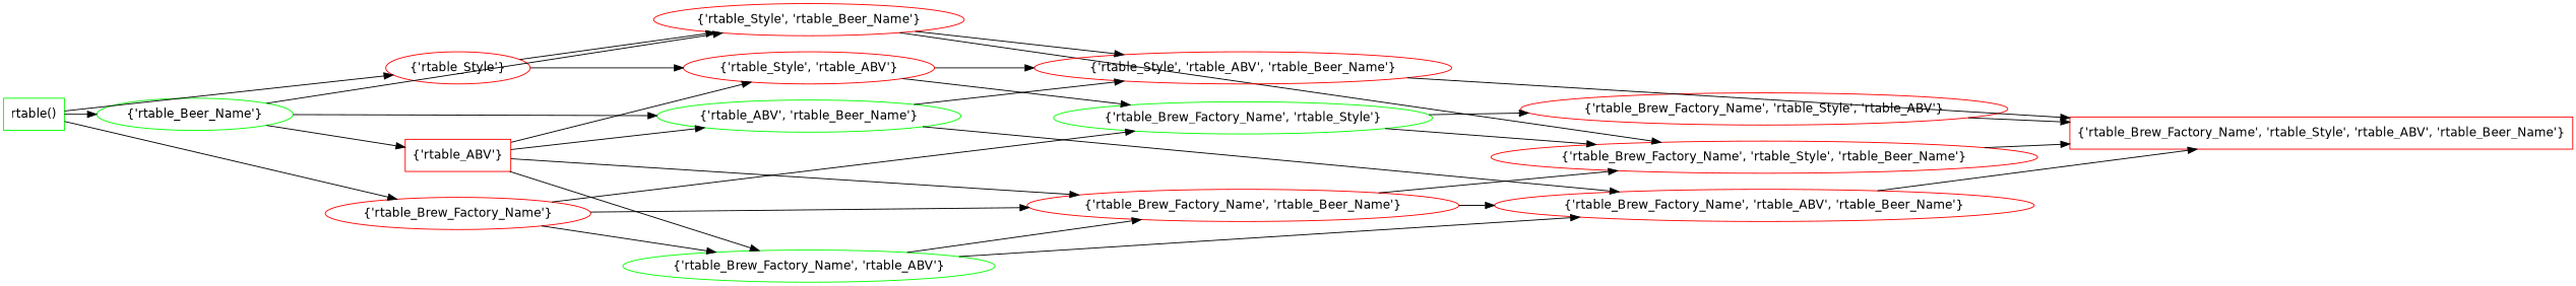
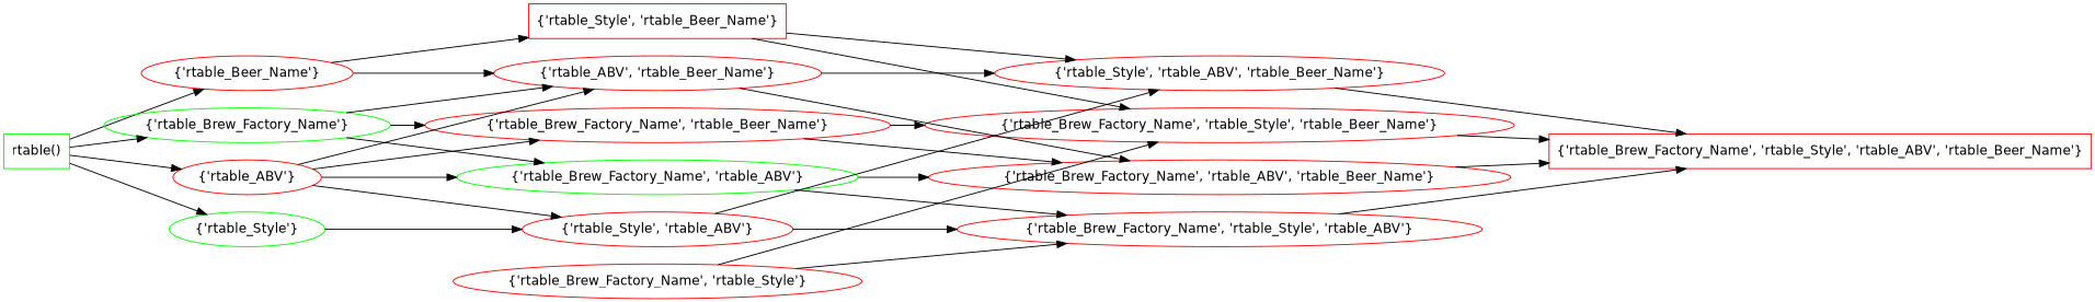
  digraph {
    fontname="DejaVu Sans"
    rankdir=LR
    splines=line
    node [color=red fontname="DejaVu Sans"]
    edge [fontname="DejaVu Sans"]
    "{'rtable_Brew_Factory_Name', 'rtable_Style', 'rtable_ABV', 'rtable_Beer_Name'}" [shape=box]
    n2 [color=green label="rtable()" shape=box]
-   "{'rtable_Beer_Name'}" [color=green]
-   "{'rtable_Brew_Factory_Name'}"
-   "{'rtable_Style'}"
-   "{'rtable_ABV'}" [shape=box]
-   "{'rtable_Style', 'rtable_Beer_Name'}"
-   "{'rtable_ABV', 'rtable_Beer_Name'}" [color=green]
+   "{'rtable_Beer_Name'}"
+   "{'rtable_Brew_Factory_Name'}" [color=green]
+   "{'rtable_Style'}" [color=green]
+   "{'rtable_ABV'}"
+   "{'rtable_Style', 'rtable_Beer_Name'}" [shape=box]
+   "{'rtable_ABV', 'rtable_Beer_Name'}"
    "{'rtable_Brew_Factory_Name', 'rtable_Beer_Name'}"
-   "{'rtable_Brew_Factory_Name', 'rtable_Style'}" [color=green]
+   "{'rtable_Brew_Factory_Name', 'rtable_Style'}"
    "{'rtable_Brew_Factory_Name', 'rtable_ABV'}" [color=green]
    "{'rtable_Style', 'rtable_ABV'}"
    "{'rtable_Brew_Factory_Name', 'rtable_Style', 'rtable_Beer_Name'}"
    "{'rtable_Brew_Factory_Name', 'rtable_ABV', 'rtable_Beer_Name'}"
    "{'rtable_Style', 'rtable_ABV', 'rtable_Beer_Name'}"
    "{'rtable_Brew_Factory_Name', 'rtable_Style', 'rtable_ABV'}"
    n2 -> "{'rtable_Beer_Name'}"
    n2 -> "{'rtable_Brew_Factory_Name'}"
    n2 -> "{'rtable_Style'}"
-   "{'rtable_Beer_Name'}" -> "{'rtable_ABV'}"
+   n2 -> "{'rtable_ABV'}"
    "{'rtable_Beer_Name'}" -> "{'rtable_Style', 'rtable_Beer_Name'}"
    "{'rtable_Beer_Name'}" -> "{'rtable_ABV', 'rtable_Beer_Name'}"
    "{'rtable_Brew_Factory_Name'}" -> "{'rtable_Brew_Factory_Name', 'rtable_Beer_Name'}"
-   "{'rtable_Brew_Factory_Name'}" -> "{'rtable_Brew_Factory_Name', 'rtable_Style'}"
+   "{'rtable_Brew_Factory_Name'}" -> "{'rtable_ABV', 'rtable_Beer_Name'}"
    "{'rtable_Brew_Factory_Name'}" -> "{'rtable_Brew_Factory_Name', 'rtable_ABV'}"
-   "{'rtable_Style'}" -> "{'rtable_Style', 'rtable_Beer_Name'}"
    "{'rtable_Style'}" -> "{'rtable_Style', 'rtable_ABV'}"
    "{'rtable_ABV'}" -> "{'rtable_ABV', 'rtable_Beer_Name'}"
    "{'rtable_ABV'}" -> "{'rtable_Brew_Factory_Name', 'rtable_Beer_Name'}"
    "{'rtable_ABV'}" -> "{'rtable_Brew_Factory_Name', 'rtable_ABV'}"
    "{'rtable_ABV'}" -> "{'rtable_Style', 'rtable_ABV'}"
    "{'rtable_Style', 'rtable_Beer_Name'}" -> "{'rtable_Brew_Factory_Name', 'rtable_Style', 'rtable_Beer_Name'}"
    "{'rtable_Style', 'rtable_Beer_Name'}" -> "{'rtable_Style', 'rtable_ABV', 'rtable_Beer_Name'}"
    "{'rtable_ABV', 'rtable_Beer_Name'}" -> "{'rtable_Brew_Factory_Name', 'rtable_ABV', 'rtable_Beer_Name'}"
    "{'rtable_ABV', 'rtable_Beer_Name'}" -> "{'rtable_Style', 'rtable_ABV', 'rtable_Beer_Name'}"
    "{'rtable_Brew_Factory_Name', 'rtable_Beer_Name'}" -> "{'rtable_Brew_Factory_Name', 'rtable_Style', 'rtable_Beer_Name'}"
    "{'rtable_Brew_Factory_Name', 'rtable_Beer_Name'}" -> "{'rtable_Brew_Factory_Name', 'rtable_ABV', 'rtable_Beer_Name'}"
    "{'rtable_Brew_Factory_Name', 'rtable_Style'}" -> "{'rtable_Brew_Factory_Name', 'rtable_Style', 'rtable_Beer_Name'}"
    "{'rtable_Brew_Factory_Name', 'rtable_Style'}" -> "{'rtable_Brew_Factory_Name', 'rtable_Style', 'rtable_ABV'}"
    "{'rtable_Brew_Factory_Name', 'rtable_ABV'}" -> "{'rtable_Brew_Factory_Name', 'rtable_ABV', 'rtable_Beer_Name'}"
-   "{'rtable_Brew_Factory_Name', 'rtable_ABV'}" -> "{'rtable_Brew_Factory_Name', 'rtable_Beer_Name'}"
+   "{'rtable_Brew_Factory_Name', 'rtable_ABV'}" -> "{'rtable_Brew_Factory_Name', 'rtable_Style', 'rtable_ABV'}"
    "{'rtable_Style', 'rtable_ABV'}" -> "{'rtable_Style', 'rtable_ABV', 'rtable_Beer_Name'}"
-   "{'rtable_Style', 'rtable_ABV'}" -> "{'rtable_Brew_Factory_Name', 'rtable_Style'}"
+   "{'rtable_Style', 'rtable_ABV'}" -> "{'rtable_Brew_Factory_Name', 'rtable_Style', 'rtable_ABV'}"
    "{'rtable_Brew_Factory_Name', 'rtable_Style', 'rtable_Beer_Name'}" -> "{'rtable_Brew_Factory_Name', 'rtable_Style', 'rtable_ABV', 'rtable_Beer_Name'}"
    "{'rtable_Brew_Factory_Name', 'rtable_ABV', 'rtable_Beer_Name'}" -> "{'rtable_Brew_Factory_Name', 'rtable_Style', 'rtable_ABV', 'rtable_Beer_Name'}"
    "{'rtable_Style', 'rtable_ABV', 'rtable_Beer_Name'}" -> "{'rtable_Brew_Factory_Name', 'rtable_Style', 'rtable_ABV', 'rtable_Beer_Name'}"
    "{'rtable_Brew_Factory_Name', 'rtable_Style', 'rtable_ABV'}" -> "{'rtable_Brew_Factory_Name', 'rtable_Style', 'rtable_ABV', 'rtable_Beer_Name'}"
  }
